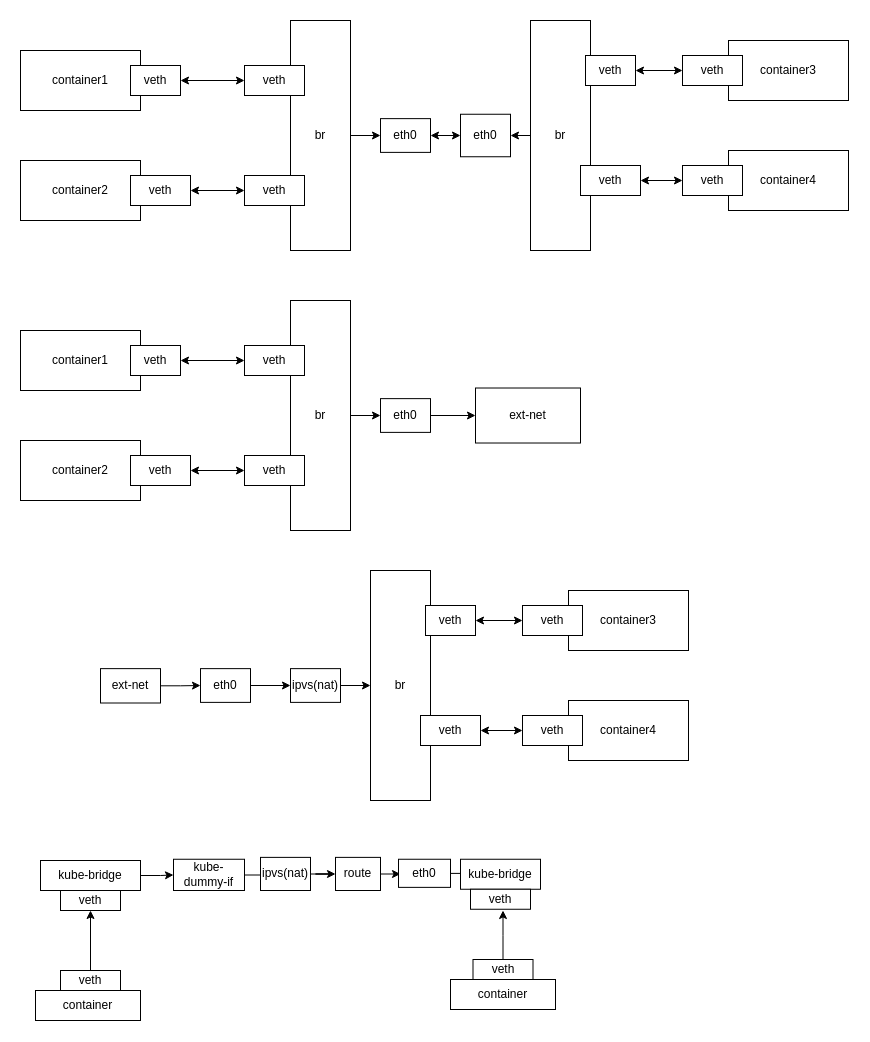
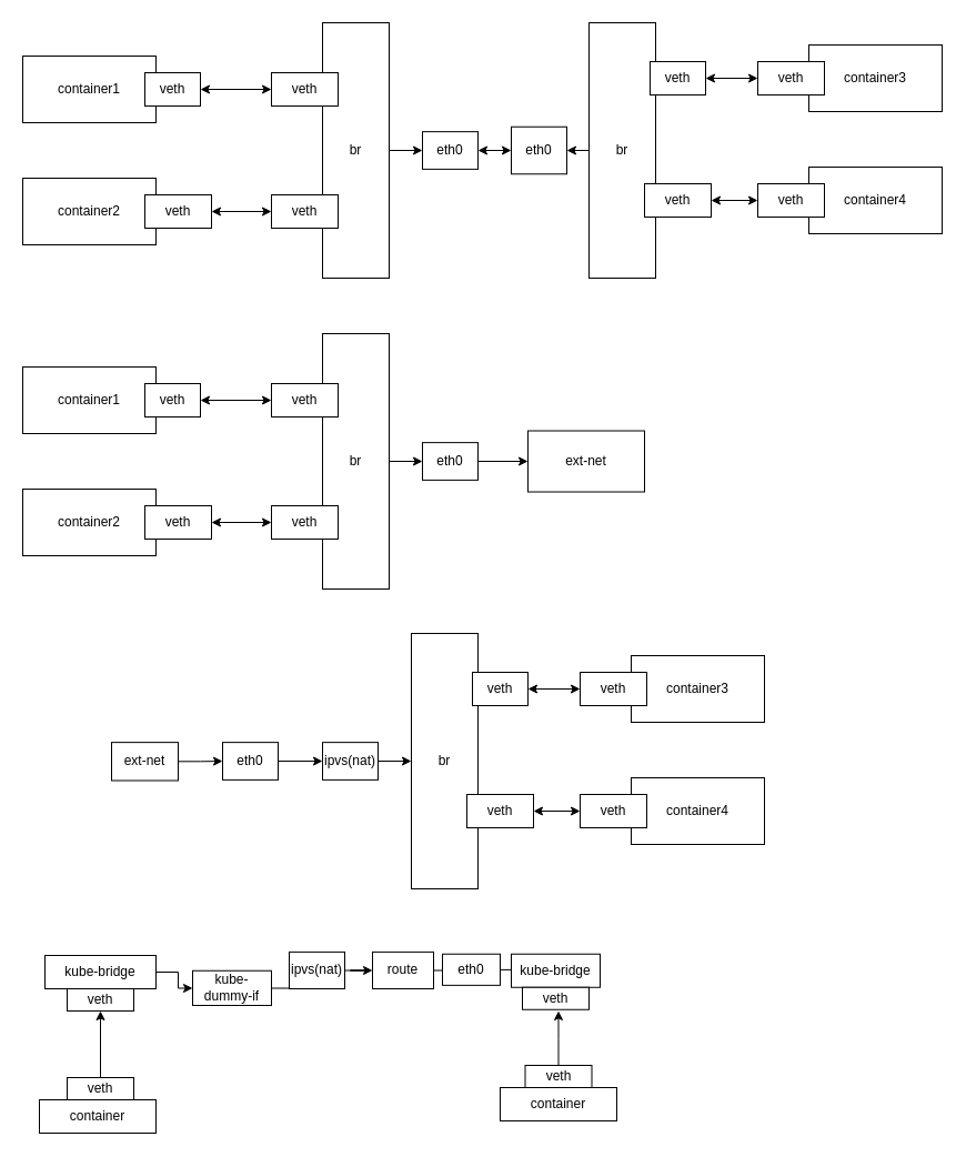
  <mxCell id="0" />
  <mxCell id="1" parent="0" />
  <mxCell id="2" value="container4" style="rounded=0;whiteSpace=wrap;html=1;" vertex="1" parent="1"><mxGeometry x="728" y="150" width="120" height="60" as="geometry" /></mxCell>
  <mxCell id="3" value="container3" style="rounded=0;whiteSpace=wrap;html=1;" vertex="1" parent="1"><mxGeometry x="728" y="40" width="120" height="60" as="geometry" /></mxCell>
  <mxCell id="4" value="br" style="rounded=0;whiteSpace=wrap;html=1;" vertex="1" parent="1"><mxGeometry x="530" y="20" width="60" height="230" as="geometry" /></mxCell>
  <mxCell id="5" value="container1" style="rounded=0;whiteSpace=wrap;html=1;" vertex="1" parent="1"><mxGeometry x="20" y="50" width="120" height="60" as="geometry" /></mxCell>
  <mxCell id="6" value="container2" style="rounded=0;whiteSpace=wrap;html=1;" vertex="1" parent="1"><mxGeometry x="20" y="160" width="120" height="60" as="geometry" /></mxCell>
  <mxCell id="7" value="veth" style="rounded=0;whiteSpace=wrap;html=1;" vertex="1" parent="1"><mxGeometry x="130" y="65" width="50" height="30" as="geometry" /></mxCell>
  <mxCell id="8" value="veth" style="rounded=0;whiteSpace=wrap;html=1;" vertex="1" parent="1"><mxGeometry x="130" y="175" width="60" height="30" as="geometry" /></mxCell>
  <mxCell id="9" value="" style="edgeStyle=orthogonalEdgeStyle;rounded=0;orthogonalLoop=1;jettySize=auto;html=1;" edge="1" parent="1" source="10" target="22"><mxGeometry relative="1" as="geometry" /></mxCell>
  <mxCell id="10" value="br" style="rounded=0;whiteSpace=wrap;html=1;" vertex="1" parent="1"><mxGeometry x="290" y="20" width="60" height="230" as="geometry" /></mxCell>
  <mxCell id="11" value="veth" style="rounded=0;whiteSpace=wrap;html=1;" vertex="1" parent="1"><mxGeometry x="244" y="65" width="60" height="30" as="geometry" /></mxCell>
  <mxCell id="12" value="veth" style="rounded=0;whiteSpace=wrap;html=1;" vertex="1" parent="1"><mxGeometry x="244" y="175" width="60" height="30" as="geometry" /></mxCell>
  <mxCell id="13" value="" style="endArrow=classic;startArrow=classic;html=1;rounded=0;exitX=1;exitY=0.5;exitDx=0;exitDy=0;entryX=0;entryY=0.5;entryDx=0;entryDy=0;" edge="1" parent="1" source="8" target="12"><mxGeometry width="50" height="50" relative="1" as="geometry"><mxPoint x="250" y="190" as="sourcePoint" /><mxPoint x="300" y="140" as="targetPoint" /></mxGeometry></mxCell>
  <mxCell id="14" value="" style="endArrow=classic;startArrow=classic;html=1;rounded=0;exitX=1;exitY=0.5;exitDx=0;exitDy=0;entryX=0;entryY=0.5;entryDx=0;entryDy=0;" edge="1" parent="1" source="7" target="11"><mxGeometry width="50" height="50" relative="1" as="geometry"><mxPoint x="250" y="190" as="sourcePoint" /><mxPoint x="300" y="140" as="targetPoint" /></mxGeometry></mxCell>
  <mxCell id="15" value="veth" style="rounded=0;whiteSpace=wrap;html=1;" vertex="1" parent="1"><mxGeometry x="585" y="55" width="50" height="30" as="geometry" /></mxCell>
  <mxCell id="16" value="veth" style="rounded=0;whiteSpace=wrap;html=1;" vertex="1" parent="1"><mxGeometry x="580" y="165" width="60" height="30" as="geometry" /></mxCell>
  <mxCell id="17" value="" style="edgeStyle=orthogonalEdgeStyle;rounded=0;orthogonalLoop=1;jettySize=auto;html=1;" edge="1" parent="1" source="4" target="23"><mxGeometry relative="1" as="geometry" /></mxCell>
  <mxCell id="18" value="veth" style="rounded=0;whiteSpace=wrap;html=1;" vertex="1" parent="1"><mxGeometry x="682" y="55" width="60" height="30" as="geometry" /></mxCell>
  <mxCell id="19" value="veth" style="rounded=0;whiteSpace=wrap;html=1;" vertex="1" parent="1"><mxGeometry x="682" y="165" width="60" height="30" as="geometry" /></mxCell>
  <mxCell id="20" value="" style="endArrow=classic;startArrow=classic;html=1;rounded=0;exitX=1;exitY=0.5;exitDx=0;exitDy=0;entryX=0;entryY=0.5;entryDx=0;entryDy=0;" edge="1" parent="1" source="16" target="19"><mxGeometry width="50" height="50" relative="1" as="geometry"><mxPoint x="688" y="180" as="sourcePoint" /><mxPoint x="738" y="130" as="targetPoint" /></mxGeometry></mxCell>
  <mxCell id="21" value="" style="endArrow=classic;startArrow=classic;html=1;rounded=0;exitX=1;exitY=0.5;exitDx=0;exitDy=0;entryX=0;entryY=0.5;entryDx=0;entryDy=0;" edge="1" parent="1" source="15" target="18"><mxGeometry width="50" height="50" relative="1" as="geometry"><mxPoint x="688" y="180" as="sourcePoint" /><mxPoint x="738" y="130" as="targetPoint" /></mxGeometry></mxCell>
  <mxCell id="22" value="eth0" style="whiteSpace=wrap;html=1;rounded=0;" vertex="1" parent="1"><mxGeometry x="380" y="118.13" width="50" height="33.75" as="geometry" /></mxCell>
  <mxCell id="23" value="eth0" style="rounded=0;whiteSpace=wrap;html=1;" vertex="1" parent="1"><mxGeometry x="460" y="113.75" width="50" height="42.5" as="geometry" /></mxCell>
  <mxCell id="24" value="" style="endArrow=classic;startArrow=classic;html=1;rounded=0;entryX=0;entryY=0.5;entryDx=0;entryDy=0;exitX=1;exitY=0.5;exitDx=0;exitDy=0;" edge="1" parent="1" source="22" target="23"><mxGeometry width="50" height="50" relative="1" as="geometry"><mxPoint x="430" y="190" as="sourcePoint" /><mxPoint x="480" y="140" as="targetPoint" /></mxGeometry></mxCell>
  <mxCell id="25" value="container1" style="rounded=0;whiteSpace=wrap;html=1;" vertex="1" parent="1"><mxGeometry x="20" y="330" width="120" height="60" as="geometry" /></mxCell>
  <mxCell id="26" value="container2" style="rounded=0;whiteSpace=wrap;html=1;" vertex="1" parent="1"><mxGeometry x="20" y="440" width="120" height="60" as="geometry" /></mxCell>
  <mxCell id="27" value="veth" style="rounded=0;whiteSpace=wrap;html=1;" vertex="1" parent="1"><mxGeometry x="130" y="345" width="50" height="30" as="geometry" /></mxCell>
  <mxCell id="28" value="veth" style="rounded=0;whiteSpace=wrap;html=1;" vertex="1" parent="1"><mxGeometry x="130" y="455" width="60" height="30" as="geometry" /></mxCell>
  <mxCell id="29" value="" style="edgeStyle=orthogonalEdgeStyle;rounded=0;orthogonalLoop=1;jettySize=auto;html=1;" edge="1" parent="1" source="30" target="36"><mxGeometry relative="1" as="geometry" /></mxCell>
  <mxCell id="30" value="br" style="rounded=0;whiteSpace=wrap;html=1;" vertex="1" parent="1"><mxGeometry x="290" y="300" width="60" height="230" as="geometry" /></mxCell>
  <mxCell id="31" value="veth" style="rounded=0;whiteSpace=wrap;html=1;" vertex="1" parent="1"><mxGeometry x="244" y="345" width="60" height="30" as="geometry" /></mxCell>
  <mxCell id="32" value="veth" style="rounded=0;whiteSpace=wrap;html=1;" vertex="1" parent="1"><mxGeometry x="244" y="455" width="60" height="30" as="geometry" /></mxCell>
  <mxCell id="33" value="" style="endArrow=classic;startArrow=classic;html=1;rounded=0;exitX=1;exitY=0.5;exitDx=0;exitDy=0;entryX=0;entryY=0.5;entryDx=0;entryDy=0;" edge="1" parent="1" source="28" target="32"><mxGeometry width="50" height="50" relative="1" as="geometry"><mxPoint x="250" y="470" as="sourcePoint" /><mxPoint x="300" y="420" as="targetPoint" /></mxGeometry></mxCell>
  <mxCell id="34" value="" style="endArrow=classic;startArrow=classic;html=1;rounded=0;exitX=1;exitY=0.5;exitDx=0;exitDy=0;entryX=0;entryY=0.5;entryDx=0;entryDy=0;" edge="1" parent="1" source="27" target="31"><mxGeometry width="50" height="50" relative="1" as="geometry"><mxPoint x="250" y="470" as="sourcePoint" /><mxPoint x="300" y="420" as="targetPoint" /></mxGeometry></mxCell>
  <mxCell id="35" value="" style="edgeStyle=orthogonalEdgeStyle;rounded=0;orthogonalLoop=1;jettySize=auto;html=1;" edge="1" parent="1" source="36" target="37"><mxGeometry relative="1" as="geometry" /></mxCell>
  <mxCell id="36" value="eth0" style="whiteSpace=wrap;html=1;rounded=0;" vertex="1" parent="1"><mxGeometry x="380" y="398.13" width="50" height="33.75" as="geometry" /></mxCell>
  <mxCell id="37" value="ext-net" style="whiteSpace=wrap;html=1;rounded=0;" vertex="1" parent="1"><mxGeometry x="475" y="387.51" width="105" height="55" as="geometry" /></mxCell>
  <mxCell id="38" value="container4" style="rounded=0;whiteSpace=wrap;html=1;" vertex="1" parent="1"><mxGeometry x="568" y="700" width="120" height="60" as="geometry" /></mxCell>
  <mxCell id="39" value="container3" style="rounded=0;whiteSpace=wrap;html=1;" vertex="1" parent="1"><mxGeometry x="568" y="590" width="120" height="60" as="geometry" /></mxCell>
  <mxCell id="40" value="br" style="rounded=0;whiteSpace=wrap;html=1;" vertex="1" parent="1"><mxGeometry x="370" y="570" width="60" height="230" as="geometry" /></mxCell>
  <mxCell id="41" value="veth" style="rounded=0;whiteSpace=wrap;html=1;" vertex="1" parent="1"><mxGeometry x="425" y="605" width="50" height="30" as="geometry" /></mxCell>
  <mxCell id="42" value="veth" style="rounded=0;whiteSpace=wrap;html=1;" vertex="1" parent="1"><mxGeometry x="420" y="715" width="60" height="30" as="geometry" /></mxCell>
  <mxCell id="43" value="veth" style="rounded=0;whiteSpace=wrap;html=1;" vertex="1" parent="1"><mxGeometry x="522" y="605" width="60" height="30" as="geometry" /></mxCell>
  <mxCell id="44" value="veth" style="rounded=0;whiteSpace=wrap;html=1;" vertex="1" parent="1"><mxGeometry x="522" y="715" width="60" height="30" as="geometry" /></mxCell>
  <mxCell id="45" value="" style="endArrow=classic;startArrow=classic;html=1;rounded=0;exitX=1;exitY=0.5;exitDx=0;exitDy=0;entryX=0;entryY=0.5;entryDx=0;entryDy=0;" edge="1" parent="1" source="42" target="44"><mxGeometry width="50" height="50" relative="1" as="geometry"><mxPoint x="528" y="730" as="sourcePoint" /><mxPoint x="578" y="680" as="targetPoint" /></mxGeometry></mxCell>
  <mxCell id="46" value="" style="endArrow=classic;startArrow=classic;html=1;rounded=0;exitX=1;exitY=0.5;exitDx=0;exitDy=0;entryX=0;entryY=0.5;entryDx=0;entryDy=0;" edge="1" parent="1" source="41" target="43"><mxGeometry width="50" height="50" relative="1" as="geometry"><mxPoint x="528" y="730" as="sourcePoint" /><mxPoint x="578" y="680" as="targetPoint" /></mxGeometry></mxCell>
  <mxCell id="47" style="edgeStyle=orthogonalEdgeStyle;rounded=0;orthogonalLoop=1;jettySize=auto;html=1;entryX=0;entryY=0.5;entryDx=0;entryDy=0;" edge="1" parent="1" source="48" target="52"><mxGeometry relative="1" as="geometry" /></mxCell>
  <mxCell id="48" value="eth0" style="whiteSpace=wrap;html=1;rounded=0;" vertex="1" parent="1"><mxGeometry x="200" y="668.13" width="50" height="33.75" as="geometry" /></mxCell>
  <mxCell id="49" style="edgeStyle=orthogonalEdgeStyle;rounded=0;orthogonalLoop=1;jettySize=auto;html=1;entryX=0;entryY=0.5;entryDx=0;entryDy=0;" edge="1" parent="1" source="50" target="48"><mxGeometry relative="1" as="geometry" /></mxCell>
  <mxCell id="50" value="ext-net" style="whiteSpace=wrap;html=1;rounded=0;" vertex="1" parent="1"><mxGeometry x="100" y="668.13" width="60" height="34.37" as="geometry" /></mxCell>
  <mxCell id="51" style="edgeStyle=orthogonalEdgeStyle;rounded=0;orthogonalLoop=1;jettySize=auto;html=1;entryX=0;entryY=0.5;entryDx=0;entryDy=0;" edge="1" parent="1" source="52" target="40"><mxGeometry relative="1" as="geometry" /></mxCell>
  <mxCell id="52" value="ipvs(nat)" style="whiteSpace=wrap;html=1;rounded=0;" vertex="1" parent="1"><mxGeometry x="290" y="668.13" width="50" height="33.75" as="geometry" /></mxCell>
  <mxCell id="53" value="" style="edgeStyle=orthogonalEdgeStyle;rounded=0;orthogonalLoop=1;jettySize=auto;html=1;" edge="1" parent="1" source="54" target="60"><mxGeometry relative="1" as="geometry" /></mxCell>
  <mxCell id="54" value="kube-bridge" style="rounded=0;whiteSpace=wrap;html=1;" vertex="1" parent="1"><mxGeometry x="40" y="860" width="100" height="30" as="geometry" /></mxCell>
  <mxCell id="55" value="veth" style="rounded=0;whiteSpace=wrap;html=1;" vertex="1" parent="1"><mxGeometry x="60" y="890" width="60" height="20" as="geometry" /></mxCell>
  <mxCell id="56" style="edgeStyle=orthogonalEdgeStyle;rounded=0;orthogonalLoop=1;jettySize=auto;html=1;entryX=0.5;entryY=1;entryDx=0;entryDy=0;" edge="1" parent="1" source="57" target="55"><mxGeometry relative="1" as="geometry" /></mxCell>
  <mxCell id="57" value="veth" style="rounded=0;whiteSpace=wrap;html=1;" vertex="1" parent="1"><mxGeometry x="60" y="970" width="60" height="20" as="geometry" /></mxCell>
  <mxCell id="58" value="container" style="rounded=0;whiteSpace=wrap;html=1;" vertex="1" parent="1"><mxGeometry x="35" y="990" width="105" height="30" as="geometry" /></mxCell>
  <mxCell id="59" value="" style="edgeStyle=orthogonalEdgeStyle;rounded=0;orthogonalLoop=1;jettySize=auto;html=1;" edge="1" parent="1" source="60" target="62"><mxGeometry relative="1" as="geometry" /></mxCell>
- <mxCell id="60" value="kube-dummy-if" style="whiteSpace=wrap;html=1;rounded=0;" vertex="1" parent="1"><mxGeometry x="173" y="858.75" width="71" height="31.25" as="geometry" /></mxCell>
+ <mxCell id="60" value="kube-dummy-if" style="whiteSpace=wrap;html=1;rounded=0;" vertex="1" parent="1"><mxGeometry x="173" y="873.75" width="71" height="31.25" as="geometry" /></mxCell>
  <mxCell id="61" value="" style="edgeStyle=orthogonalEdgeStyle;rounded=0;orthogonalLoop=1;jettySize=auto;html=1;" edge="1" parent="1" source="62" target="64"><mxGeometry relative="1" as="geometry" /></mxCell>
  <mxCell id="62" value="ipvs(nat)" style="whiteSpace=wrap;html=1;rounded=0;" vertex="1" parent="1"><mxGeometry x="260" y="856.88" width="50" height="33.12" as="geometry" /></mxCell>
  <mxCell id="63" value="" style="edgeStyle=orthogonalEdgeStyle;rounded=0;orthogonalLoop=1;jettySize=auto;html=1;" edge="1" parent="1" source="64" target="66"><mxGeometry relative="1" as="geometry" /></mxCell>
- <mxCell id="64" value="route" style="whiteSpace=wrap;html=1;rounded=0;" vertex="1" parent="1"><mxGeometry x="335" y="856.88" width="45" height="33.12" as="geometry" /></mxCell>
+ <mxCell id="64" value="route" style="whiteSpace=wrap;html=1;rounded=0;" vertex="1" parent="1"><mxGeometry x="335" y="856.88" width="55" height="33.12" as="geometry" /></mxCell>
  <mxCell id="65" style="edgeStyle=orthogonalEdgeStyle;rounded=0;orthogonalLoop=1;jettySize=auto;html=1;entryX=0;entryY=0.5;entryDx=0;entryDy=0;" edge="1" parent="1" source="66" target="67"><mxGeometry relative="1" as="geometry" /></mxCell>
  <mxCell id="66" value="eth0" style="whiteSpace=wrap;html=1;rounded=0;" vertex="1" parent="1"><mxGeometry x="398" y="858.75" width="52" height="28.12" as="geometry" /></mxCell>
  <mxCell id="67" value="kube-bridge" style="rounded=0;whiteSpace=wrap;html=1;" vertex="1" parent="1"><mxGeometry x="460" y="858.75" width="80" height="30" as="geometry" /></mxCell>
  <mxCell id="68" style="edgeStyle=orthogonalEdgeStyle;rounded=0;orthogonalLoop=1;jettySize=auto;html=1;entryX=0.5;entryY=1;entryDx=0;entryDy=0;" edge="1" parent="1" source="69"><mxGeometry relative="1" as="geometry"><mxPoint x="502.5" y="910" as="targetPoint" /></mxGeometry></mxCell>
  <mxCell id="69" value="veth" style="rounded=0;whiteSpace=wrap;html=1;" vertex="1" parent="1"><mxGeometry x="472.5" y="959" width="60" height="20" as="geometry" /></mxCell>
  <mxCell id="70" value="container" style="rounded=0;whiteSpace=wrap;html=1;" vertex="1" parent="1"><mxGeometry x="450" y="979" width="105" height="30" as="geometry" /></mxCell>
  <mxCell id="71" value="veth" style="rounded=0;whiteSpace=wrap;html=1;" vertex="1" parent="1"><mxGeometry x="470" y="888.75" width="60" height="20" as="geometry" /></mxCell>
